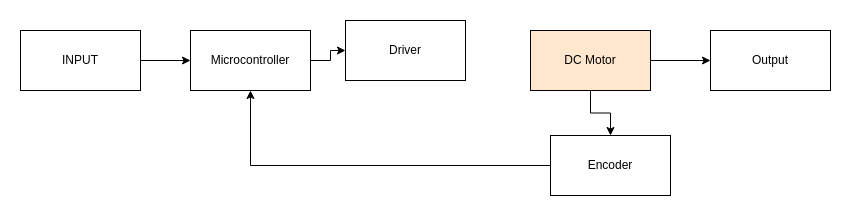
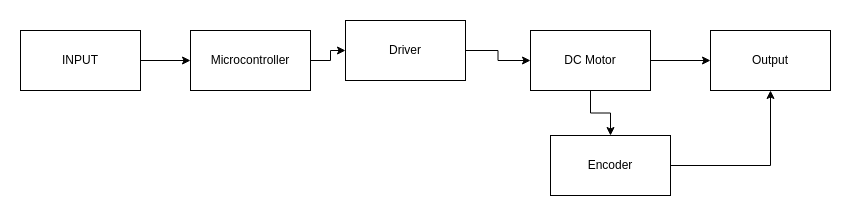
  <mxCell id="0" />
  <mxCell id="1" parent="0" />
  <mxCell id="2" value="" style="edgeStyle=orthogonalEdgeStyle;rounded=0;orthogonalLoop=1;jettySize=auto;html=1;" edge="1" parent="1" source="3" target="5"><mxGeometry relative="1" as="geometry" /></mxCell>
  <mxCell id="3" value="INPUT" style="rounded=0;whiteSpace=wrap;html=1;" vertex="1" parent="1"><mxGeometry x="20" y="30" width="120" height="60" as="geometry" /></mxCell>
  <mxCell id="4" value="" style="edgeStyle=orthogonalEdgeStyle;rounded=0;orthogonalLoop=1;jettySize=auto;html=1;" edge="1" parent="1" source="5" target="7"><mxGeometry relative="1" as="geometry" /></mxCell>
  <mxCell id="5" value="Microcontroller" style="rounded=0;whiteSpace=wrap;html=1;" vertex="1" parent="1"><mxGeometry x="190" y="30" width="120" height="60" as="geometry" /></mxCell>
+ <mxCell id="6" value="" style="edgeStyle=orthogonalEdgeStyle;rounded=0;orthogonalLoop=1;jettySize=auto;html=1;" edge="1" parent="1" source="7" target="10"><mxGeometry relative="1" as="geometry" /></mxCell>
  <mxCell id="7" value="Driver" style="rounded=0;whiteSpace=wrap;html=1;" vertex="1" parent="1"><mxGeometry x="345" y="20" width="120" height="60" as="geometry" /></mxCell>
  <mxCell id="8" value="" style="edgeStyle=orthogonalEdgeStyle;rounded=0;orthogonalLoop=1;jettySize=auto;html=1;" edge="1" parent="1" source="10" target="12"><mxGeometry relative="1" as="geometry" /></mxCell>
  <mxCell id="9" value="" style="edgeStyle=orthogonalEdgeStyle;rounded=0;orthogonalLoop=1;jettySize=auto;html=1;" edge="1" parent="1" source="10" target="13"><mxGeometry relative="1" as="geometry" /></mxCell>
- <mxCell id="10" value="DC Motor" style="rounded=0;whiteSpace=wrap;html=1;fillColor=#ffe6cc;" vertex="1" parent="1"><mxGeometry x="530" y="30" width="120" height="60" as="geometry" /></mxCell>
- <mxCell id="11" style="edgeStyle=orthogonalEdgeStyle;rounded=0;orthogonalLoop=1;jettySize=auto;html=1;" edge="1" parent="1" source="12" target="5"><mxGeometry relative="1" as="geometry" /></mxCell>
+ <mxCell id="10" value="DC Motor" style="rounded=0;whiteSpace=wrap;html=1;" vertex="1" parent="1"><mxGeometry x="530" y="30" width="120" height="60" as="geometry" /></mxCell>
+ <mxCell id="11" style="edgeStyle=orthogonalEdgeStyle;rounded=0;orthogonalLoop=1;jettySize=auto;html=1;" edge="1" parent="1" source="12" target="13"><mxGeometry relative="1" as="geometry" /></mxCell>
  <mxCell id="12" value="Encoder" style="rounded=0;whiteSpace=wrap;html=1;" vertex="1" parent="1"><mxGeometry x="550" y="135" width="120" height="60" as="geometry" /></mxCell>
  <mxCell id="13" value="Output" style="whiteSpace=wrap;html=1;rounded=0;" vertex="1" parent="1"><mxGeometry x="710" y="30" width="120" height="60" as="geometry" /></mxCell>
